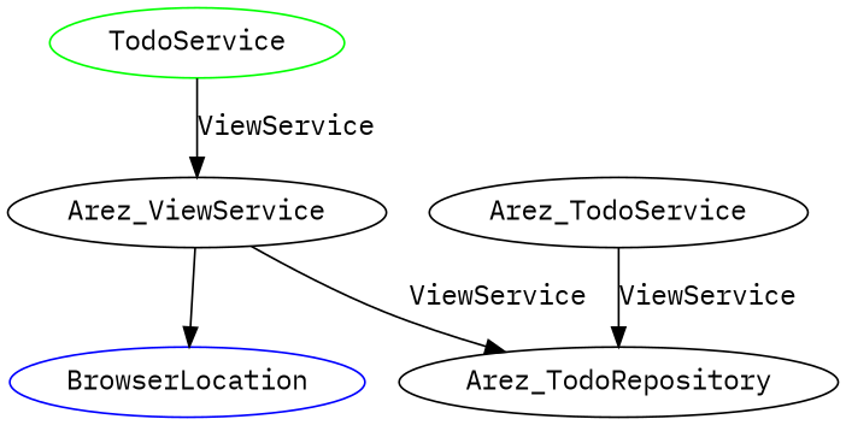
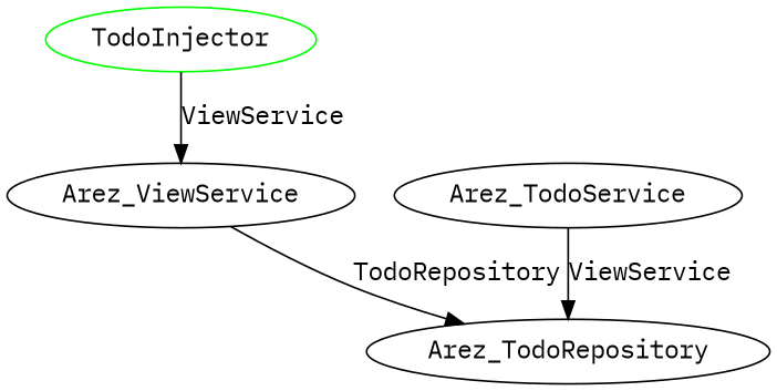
  digraph {
    fontname="IBM Plex Mono"
    splines=true
    node [fontname="IBM Plex Mono"]
    edge [fontname="IBM Plex Mono"]
-   n1 [color=green label=TodoService]
+   n1 [color=green label=TodoInjector]
    n2 [label=Arez_ViewService]
    n3 [label=Arez_TodoRepository]
-   n4 [color=blue label=BrowserLocation]
    n5 [label=Arez_TodoService]
    n1 -> n2 [label=ViewService]
-   n2 -> n3 [label=ViewService]
-   n2 -> n4
+   n2 -> n3 [label=TodoRepository]
    n5 -> n3 [label=ViewService]
  }
